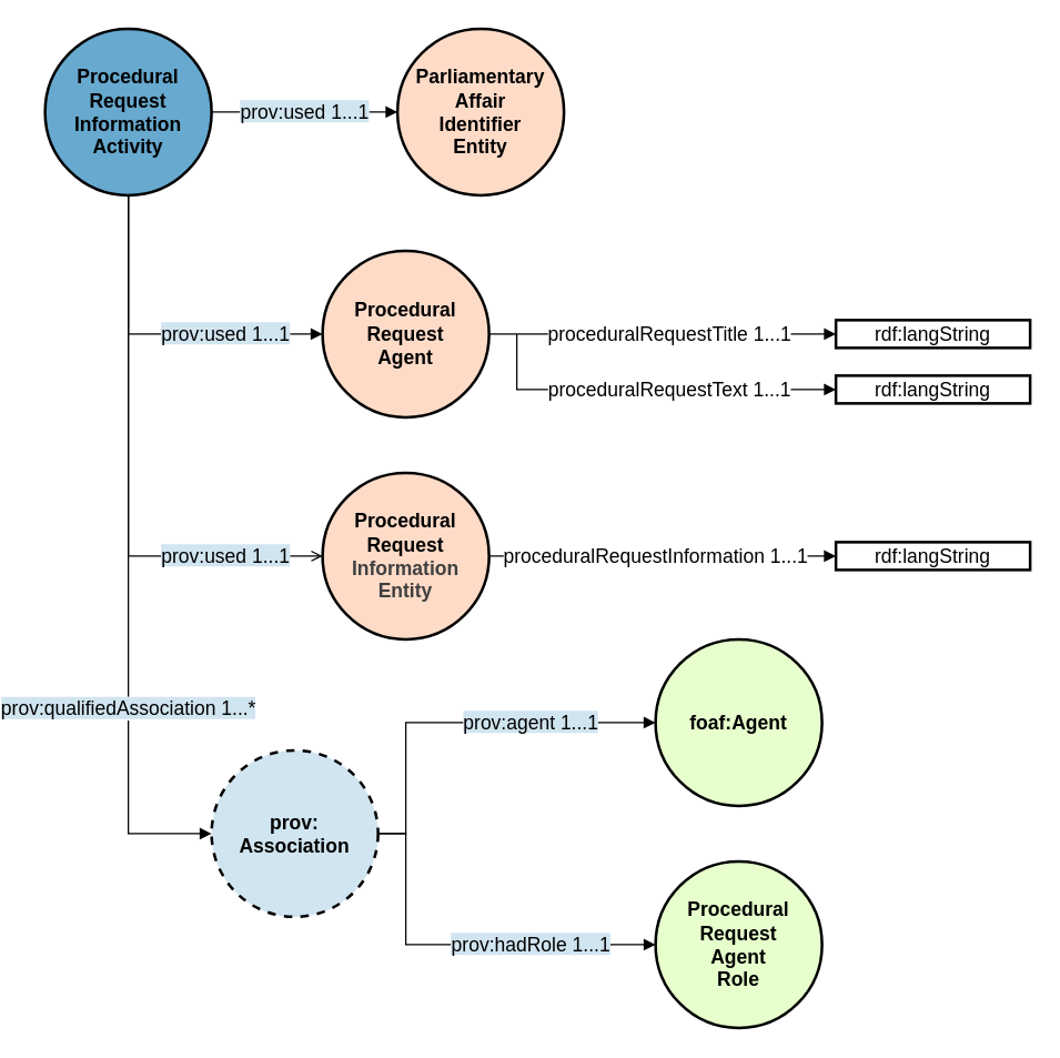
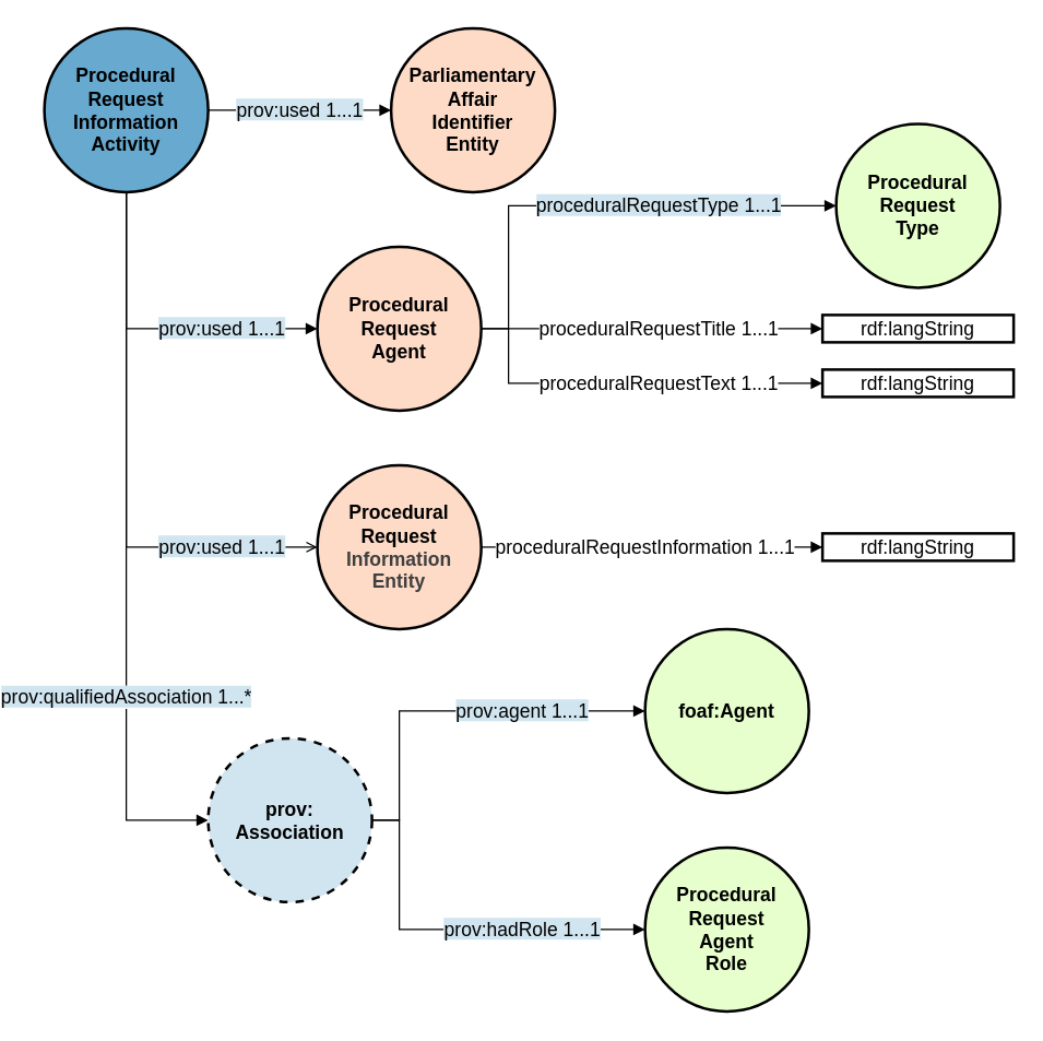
  <mxCell id="0" />
  <mxCell id="1" parent="0" />
  <mxCell id="2" value="&lt;b&gt;Procedural&lt;/b&gt;&lt;div&gt;&lt;b&gt;Request&lt;/b&gt;&lt;/div&gt;&lt;div&gt;&lt;b&gt;Information&lt;/b&gt;&lt;/div&gt;&lt;div&gt;&lt;b&gt;Activity&lt;/b&gt;&lt;/div&gt;" style="ellipse;whiteSpace=wrap;html=1;rounded=0;shadow=0;glass=0;comic=0;strokeColor=#000000;strokeWidth=2;fillColor=#67A9CF;gradientColor=none;fontSize=14;fontColor=#000000;align=center;" parent="1" vertex="1"><mxGeometry x="20" y="20" width="120" height="120" as="geometry" /></mxCell>
  <mxCell id="3" value="&lt;b&gt;Parliamentary&lt;/b&gt;&lt;div&gt;&lt;b&gt;Affair&lt;/b&gt;&lt;/div&gt;&lt;div&gt;&lt;b&gt;Identifier&lt;/b&gt;&lt;/div&gt;&lt;div&gt;&lt;b&gt;Entity&lt;/b&gt;&lt;/div&gt;" style="ellipse;whiteSpace=wrap;html=1;rounded=0;shadow=0;glass=0;comic=0;strokeColor=#000000;strokeWidth=2;fillColor=#fddbc7;gradientColor=none;fontSize=14;fontColor=#000000;align=center;" parent="1" vertex="1"><mxGeometry x="274" y="20" width="120" height="120" as="geometry" /></mxCell>
  <mxCell id="4" value="&lt;span style=&quot;background-color: rgb(209, 229, 240);&quot;&gt;&lt;font&gt;prov:used 1...1&lt;/font&gt;&lt;/span&gt;" style="endArrow=block;html=1;strokeColor=#000000;fontSize=14;fontColor=#000000;endFill=1;exitX=1;exitY=0.5;exitDx=0;exitDy=0;entryX=0;entryY=0.5;entryDx=0;entryDy=0;edgeStyle=orthogonalEdgeStyle;rounded=0;curved=0;" parent="1" source="2" target="3" edge="1"><mxGeometry width="50" height="50" relative="1" as="geometry"><mxPoint x="250" y="450" as="sourcePoint" /><mxPoint x="390" y="450" as="targetPoint" /><mxPoint as="offset" /></mxGeometry></mxCell>
  <mxCell id="5" value="&lt;b&gt;Procedural&lt;/b&gt;&lt;div&gt;&lt;b&gt;Request&lt;/b&gt;&lt;/div&gt;&lt;div&gt;&lt;b&gt;Agent&lt;/b&gt;&lt;/div&gt;" style="ellipse;whiteSpace=wrap;html=1;rounded=0;shadow=0;glass=0;comic=0;strokeColor=#000000;strokeWidth=2;fillColor=#fddbc7;gradientColor=none;fontSize=14;fontColor=#000000;align=center;" parent="1" vertex="1"><mxGeometry x="220" y="180" width="120" height="120" as="geometry" /></mxCell>
  <mxCell id="6" value="&lt;b&gt;Procedural&lt;/b&gt;&lt;div&gt;&lt;b&gt;Request&lt;/b&gt;&lt;/div&gt;&lt;div&gt;&lt;b style=&quot;color: rgb(63, 63, 63); background-color: transparent;&quot;&gt;Information&lt;/b&gt;&lt;/div&gt;&lt;div&gt;&lt;b style=&quot;color: rgb(63, 63, 63); background-color: transparent;&quot;&gt;Entity&lt;/b&gt;&lt;/div&gt;" style="ellipse;whiteSpace=wrap;html=1;rounded=0;shadow=0;glass=0;comic=0;strokeColor=#000000;strokeWidth=2;fillColor=#fddbc7;gradientColor=none;fontSize=14;fontColor=#000000;align=center;" parent="1" vertex="1"><mxGeometry x="220" y="340" width="120" height="120" as="geometry" /></mxCell>
  <mxCell id="7" value="&lt;b&gt;prov:&lt;br&gt;Association&lt;/b&gt;" style="ellipse;whiteSpace=wrap;html=1;rounded=0;shadow=0;glass=0;comic=0;strokeColor=#000000;strokeWidth=2;fillColor=#D1E5F0;gradientColor=none;fontSize=14;fontColor=#000000;align=center;dashed=1;" parent="1" vertex="1"><mxGeometry x="140" y="540" width="120" height="120" as="geometry" /></mxCell>
  <mxCell id="8" value="&lt;b&gt;foaf:Agent&lt;/b&gt;" style="ellipse;whiteSpace=wrap;html=1;rounded=0;shadow=0;glass=0;comic=0;strokeColor=#000000;strokeWidth=2;fillColor=#E6FFCC;gradientColor=none;fontSize=14;fontColor=#000000;align=center;" parent="1" vertex="1"><mxGeometry x="460" y="460" width="120" height="120" as="geometry" /></mxCell>
  <mxCell id="9" value="&lt;b&gt;Procedural&lt;/b&gt;&lt;div&gt;&lt;b&gt;Request&lt;/b&gt;&lt;/div&gt;&lt;div&gt;&lt;b&gt;Agent&lt;/b&gt;&lt;/div&gt;&lt;div&gt;&lt;b&gt;Role&lt;/b&gt;&lt;/div&gt;" style="ellipse;whiteSpace=wrap;html=1;rounded=0;shadow=0;glass=0;comic=0;strokeColor=#000000;strokeWidth=2;fillColor=#E6FFCC;gradientColor=none;fontSize=14;fontColor=#000000;align=center;" parent="1" vertex="1"><mxGeometry x="460" y="620" width="120" height="120" as="geometry" /></mxCell>
  <mxCell id="10" value="&lt;span style=&quot;background-color: rgb(209, 229, 240);&quot;&gt;&lt;font&gt;prov:used 1...1&lt;/font&gt;&lt;/span&gt;" style="endArrow=block;html=1;strokeColor=#000000;fontSize=14;fontColor=#000000;endFill=1;exitX=0.5;exitY=1;exitDx=0;exitDy=0;entryX=0;entryY=0.5;entryDx=0;entryDy=0;edgeStyle=orthogonalEdgeStyle;rounded=0;curved=0;" parent="1" source="2" target="5" edge="1"><mxGeometry x="0.417" width="50" height="50" relative="1" as="geometry"><mxPoint x="90" y="150" as="sourcePoint" /><mxPoint x="430" y="210" as="targetPoint" /><mxPoint as="offset" /></mxGeometry></mxCell>
  <mxCell id="11" value="&lt;span style=&quot;background-color: rgb(209, 229, 240);&quot;&gt;&lt;font&gt;prov:used 1...1&lt;/font&gt;&lt;/span&gt;" style="endArrow=open;html=1;strokeColor=#000000;fontSize=14;fontColor=#000000;endFill=1;exitX=0.5;exitY=1;exitDx=0;exitDy=0;entryX=0;entryY=0.5;entryDx=0;entryDy=0;edgeStyle=orthogonalEdgeStyle;rounded=0;curved=0;" parent="1" source="2" target="6" edge="1"><mxGeometry x="0.65" width="50" height="50" relative="1" as="geometry"><mxPoint x="100" y="160" as="sourcePoint" /><mxPoint x="440" y="220" as="targetPoint" /><mxPoint as="offset" /></mxGeometry></mxCell>
  <mxCell id="12" value="&lt;span style=&quot;background-color: rgb(209, 229, 240);&quot;&gt;&lt;font&gt;prov:qualifiedAssociation 1...*&lt;/font&gt;&lt;/span&gt;" style="endArrow=block;html=1;strokeColor=#000000;fontSize=14;fontColor=#000000;endFill=1;exitX=0.5;exitY=1;exitDx=0;exitDy=0;entryX=0;entryY=0.5;entryDx=0;entryDy=0;edgeStyle=orthogonalEdgeStyle;rounded=0;curved=0;" parent="1" source="2" target="7" edge="1"><mxGeometry x="0.423" width="50" height="50" relative="1" as="geometry"><mxPoint x="90" y="150" as="sourcePoint" /><mxPoint x="430" y="530" as="targetPoint" /><mxPoint as="offset" /></mxGeometry></mxCell>
  <mxCell id="13" value="&lt;span style=&quot;background-color: rgb(209, 229, 240);&quot;&gt;&lt;font&gt;prov:agent 1...1&lt;/font&gt;&lt;/span&gt;" style="endArrow=block;html=1;strokeColor=#000000;fontSize=14;fontColor=#000000;endFill=1;exitX=1;exitY=0.5;exitDx=0;exitDy=0;entryX=0;entryY=0.5;entryDx=0;entryDy=0;edgeStyle=orthogonalEdgeStyle;rounded=0;curved=0;" parent="1" source="7" target="8" edge="1"><mxGeometry x="0.357" width="50" height="50" relative="1" as="geometry"><mxPoint x="100" y="0" as="sourcePoint" /><mxPoint x="440" y="380" as="targetPoint" /><mxPoint as="offset" /><Array as="points"><mxPoint x="280" y="600" /><mxPoint x="280" y="520" /></Array></mxGeometry></mxCell>
  <mxCell id="14" value="&lt;span style=&quot;background-color: rgb(209, 229, 240);&quot;&gt;&lt;font&gt;prov:hadRole 1...1&lt;/font&gt;&lt;/span&gt;" style="endArrow=block;html=1;strokeColor=#000000;fontSize=14;fontColor=#000000;endFill=1;exitX=1;exitY=0.5;exitDx=0;exitDy=0;entryX=0;entryY=0.5;entryDx=0;entryDy=0;edgeStyle=orthogonalEdgeStyle;rounded=0;curved=0;" parent="1" source="7" target="9" edge="1"><mxGeometry x="0.357" width="50" height="50" relative="1" as="geometry"><mxPoint x="270" y="610" as="sourcePoint" /><mxPoint x="430" y="530" as="targetPoint" /><mxPoint as="offset" /><Array as="points"><mxPoint x="280" y="600" /><mxPoint x="280" y="680" /></Array></mxGeometry></mxCell>
  <mxCell id="15" value="proceduralRequestTitle 1...1" style="endArrow=block;html=1;strokeColor=#000000;fontSize=14;fontColor=#000000;endFill=1;exitX=1;exitY=0.5;exitDx=0;exitDy=0;entryX=0;entryY=0.5;entryDx=0;entryDy=0;" parent="1" source="5" target="16" edge="1"><mxGeometry x="0.043" width="50" height="50" relative="1" as="geometry"><mxPoint x="430" y="240" as="sourcePoint" /><mxPoint x="630" y="240" as="targetPoint" /><mxPoint as="offset" /></mxGeometry></mxCell>
  <mxCell id="16" value="rdf:langString" style="whiteSpace=wrap;html=1;rounded=0;shadow=0;glass=0;comic=0;strokeColor=#000000;strokeWidth=2;fillColor=#FFFFFF;gradientColor=none;fontSize=14;fontColor=#000000;align=center;" parent="1" vertex="1"><mxGeometry x="590" y="230" width="140" height="20" as="geometry" /></mxCell>
  <mxCell id="17" value="proceduralRequestText 1...1" style="endArrow=block;html=1;strokeColor=#000000;fontSize=14;fontColor=#000000;endFill=1;entryX=0;entryY=0.5;entryDx=0;entryDy=0;rounded=0;curved=0;" parent="1" target="18" edge="1"><mxGeometry x="0.111" width="50" height="50" relative="1" as="geometry"><mxPoint x="360" y="240" as="sourcePoint" /><mxPoint x="640" y="270" as="targetPoint" /><Array as="points"><mxPoint x="360" y="280" /></Array><mxPoint as="offset" /></mxGeometry></mxCell>
  <mxCell id="18" value="rdf:langString" style="whiteSpace=wrap;html=1;rounded=0;shadow=0;glass=0;comic=0;strokeColor=#000000;strokeWidth=2;fillColor=#FFFFFF;gradientColor=none;fontSize=14;fontColor=#000000;align=center;" parent="1" vertex="1"><mxGeometry x="590" y="270" width="140" height="20" as="geometry" /></mxCell>
+ <mxCell id="19" value="&lt;b&gt;Procedural&lt;/b&gt;&lt;div&gt;&lt;b&gt;Request&lt;/b&gt;&lt;/div&gt;&lt;div&gt;&lt;b&gt;Type&lt;/b&gt;&lt;/div&gt;" style="ellipse;whiteSpace=wrap;html=1;rounded=0;shadow=0;glass=0;comic=0;strokeColor=#000000;strokeWidth=2;fillColor=#E6FFCC;gradientColor=none;fontSize=14;fontColor=#000000;align=center;" parent="1" vertex="1"><mxGeometry x="600" y="90" width="120" height="120" as="geometry" /></mxCell>
+ <mxCell id="20" value="&lt;span style=&quot;background-color: rgb(209, 229, 240);&quot;&gt;&lt;font&gt;proceduralRequestType 1...1&lt;/font&gt;&lt;/span&gt;" style="endArrow=block;html=1;strokeColor=#000000;fontSize=14;fontColor=#000000;endFill=1;exitX=1;exitY=0.5;exitDx=0;exitDy=0;entryX=0;entryY=0.5;entryDx=0;entryDy=0;edgeStyle=orthogonalEdgeStyle;rounded=0;curved=0;" parent="1" source="5" target="19" edge="1"><mxGeometry x="0.257" width="50" height="50" relative="1" as="geometry"><mxPoint x="270" y="610" as="sourcePoint" /><mxPoint x="450" y="390" as="targetPoint" /><mxPoint as="offset" /><Array as="points"><mxPoint x="360" y="240" /><mxPoint x="360" y="150" /></Array></mxGeometry></mxCell>
  <mxCell id="21" value="proceduralRequestInformation 1...1" style="endArrow=block;html=1;strokeColor=#000000;fontSize=14;fontColor=#000000;endFill=1;entryX=0;entryY=0.5;entryDx=0;entryDy=0;exitX=1;exitY=0.5;exitDx=0;exitDy=0;" parent="1" source="6" target="22" edge="1"><mxGeometry x="-0.04" width="50" height="50" relative="1" as="geometry"><mxPoint x="460" y="340" as="sourcePoint" /><mxPoint x="630" y="400" as="targetPoint" /><mxPoint as="offset" /></mxGeometry></mxCell>
  <mxCell id="22" value="rdf:langString" style="whiteSpace=wrap;html=1;rounded=0;shadow=0;glass=0;comic=0;strokeColor=#000000;strokeWidth=2;fillColor=#FFFFFF;gradientColor=none;fontSize=14;fontColor=#000000;align=center;" parent="1" vertex="1"><mxGeometry x="590" y="390" width="140" height="20" as="geometry" /></mxCell>
